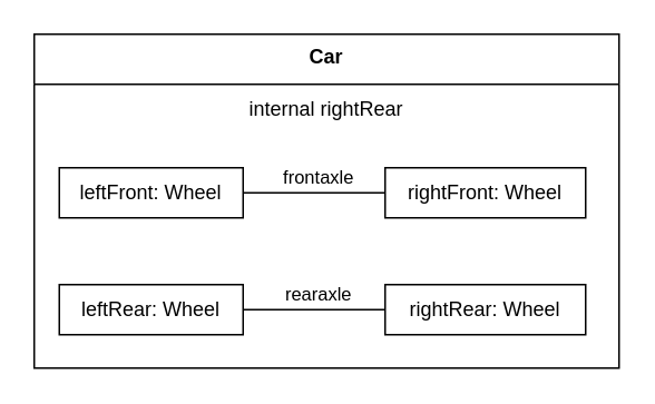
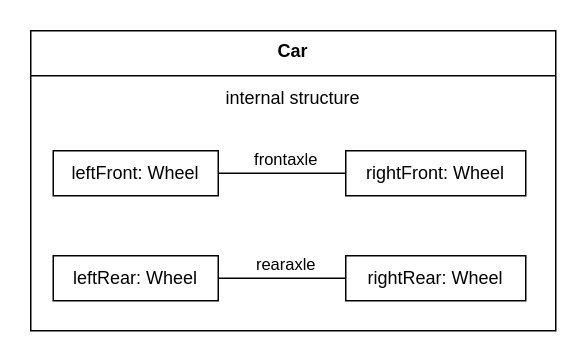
  <mxCell id="0" />
  <mxCell id="1" parent="0" />
  <mxCell id="2" value="Car" style="swimlane;fontStyle=1;align=center;verticalAlign=top;childLayout=stackLayout;horizontal=1;startSize=30;horizontalStack=0;resizeParent=1;resizeParentMax=0;resizeLast=0;collapsible=0;marginBottom=0;html=1;whiteSpace=wrap;" vertex="1" parent="1"><mxGeometry x="20" y="20" width="350" height="200" as="geometry" /></mxCell>
- <mxCell id="3" value="internal rightRear" style="html=1;strokeColor=none;fillColor=none;align=center;verticalAlign=middle;spacingLeft=4;spacingRight=4;rotatable=0;points=[[0,0.5],[1,0.5]];resizeWidth=1;whiteSpace=wrap;" vertex="1" parent="2"><mxGeometry y="30" width="350" height="30" as="geometry" /></mxCell>
+ <mxCell id="3" value="internal structure" style="html=1;strokeColor=none;fillColor=none;align=center;verticalAlign=middle;spacingLeft=4;spacingRight=4;rotatable=0;points=[[0,0.5],[1,0.5]];resizeWidth=1;whiteSpace=wrap;" vertex="1" parent="2"><mxGeometry y="30" width="350" height="30" as="geometry" /></mxCell>
  <mxCell id="4" value="" style="swimlane;fontStyle=1;align=center;verticalAlign=top;horizontal=1;startSize=0;collapsible=0;marginBottom=0;html=1;strokeColor=none;fillColor=none;" vertex="1" parent="2"><mxGeometry y="60" width="350" height="140" as="geometry" /></mxCell>
  <mxCell id="5" value="leftFront: Wheel" style="html=1;align=center;verticalAlign=middle;rotatable=0;whiteSpace=wrap;" vertex="1" parent="4"><mxGeometry width="110" height="30" relative="1" as="geometry"><mxPoint x="15" y="20" as="offset" /></mxGeometry></mxCell>
  <mxCell id="6" value="rightFront: Wheel" style="html=1;align=center;verticalAlign=middle;rotatable=0;whiteSpace=wrap;" vertex="1" parent="4"><mxGeometry width="120" height="30" relative="1" as="geometry"><mxPoint x="210" y="20" as="offset" /></mxGeometry></mxCell>
  <mxCell id="7" value="frontaxle" style="edgeStyle=none;endArrow=none;verticalAlign=bottom;labelBackgroundColor=none;endSize=12;html=1;align=center;endFill=0;entryX=0;entryY=0.5;spacingLeft=4;rounded=0;entryDx=0;entryDy=0;exitX=1;exitY=0.5;exitDx=0;exitDy=0;" edge="1" parent="4" source="5" target="6"><mxGeometry relative="1" as="geometry"><mxPoint x="118" y="35" as="sourcePoint" /><mxPoint x="198" y="35" as="targetPoint" /></mxGeometry></mxCell>
  <mxCell id="8" value="leftRear: Wheel" style="html=1;align=center;verticalAlign=middle;rotatable=0;whiteSpace=wrap;" vertex="1" parent="4"><mxGeometry width="110" height="30" relative="1" as="geometry"><mxPoint x="15" y="90" as="offset" /></mxGeometry></mxCell>
  <mxCell id="9" value="rightRear: Wheel" style="html=1;align=center;verticalAlign=middle;rotatable=0;whiteSpace=wrap;" vertex="1" parent="4"><mxGeometry width="120" height="30" relative="1" as="geometry"><mxPoint x="210" y="90" as="offset" /></mxGeometry></mxCell>
  <mxCell id="10" value="rearaxle" style="edgeStyle=none;endArrow=none;verticalAlign=bottom;labelBackgroundColor=none;endSize=12;html=1;align=center;endFill=0;entryX=0;entryY=0.5;spacingLeft=4;rounded=0;entryDx=0;entryDy=0;exitX=1;exitY=0.5;exitDx=0;exitDy=0;" edge="1" source="8" target="9" parent="4"><mxGeometry relative="1" as="geometry"><mxPoint x="118" y="105" as="sourcePoint" /><mxPoint x="198" y="105" as="targetPoint" /></mxGeometry></mxCell>
